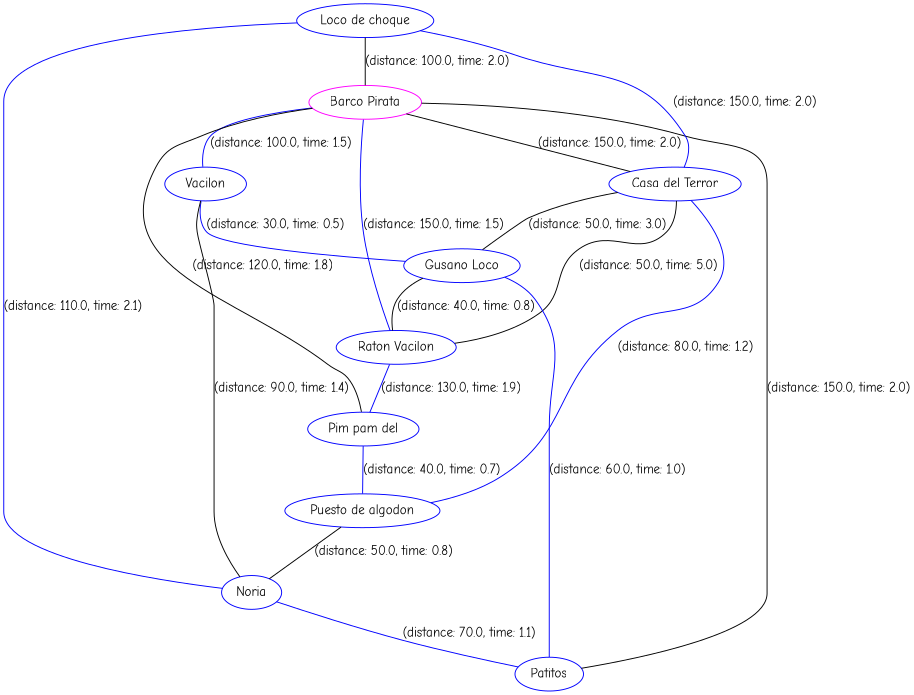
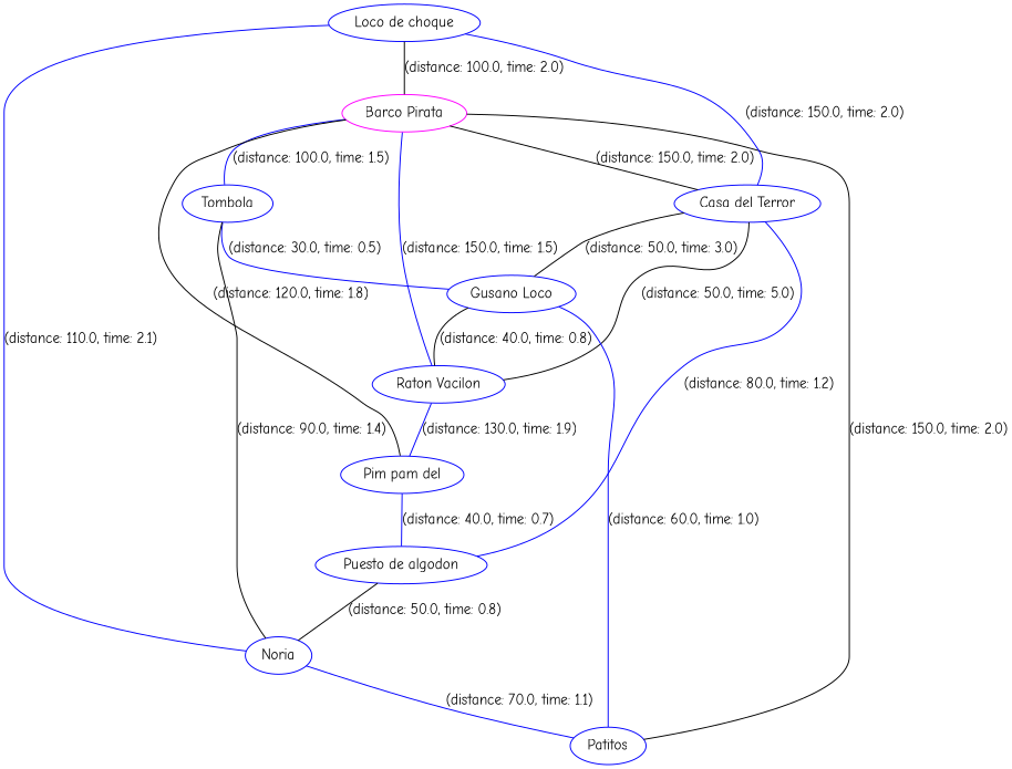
  strict graph {
    fontname="Comic Neue"
    node [color=blue fontname="Comic Neue"]
    edge [fontname="Comic Neue" color=blue]
    n1 [color=magenta label="Barco Pirata"]
    n2 [label="Casa del Terror"]
-   n3 [label=Vacilon]
+   n3 [label=Tombola]
    n4 [label="Raton Vacilon"]
    n5 [label="Pim pam del"]
    n6 [label="Gusano Loco"]
    n7 [label="Puesto de algodon"]
    n8 [label=Noria]
    n9 [label=Patitos]
    n10 [label="Loco de choque"]
    n1 -- n2 [label="(distance: 150.0, time: 2.0)" color=""]
    n1 -- n3 [label="(distance: 100.0, time: 1.5)"]
    n1 -- n4 [label="(distance: 150.0, time: 1.5)"]
    n1 -- n5 [label="(distance: 120.0, time: 1.8)" color=""]
    n2 -- n4 [label="(distance: 50.0, time: 5.0)" color=""]
    n2 -- n6 [label="(distance: 50.0, time: 3.0)" color=""]
    n2 -- n7 [label="(distance: 80.0, time: 1.2)"]
    n3 -- n6 [label="(distance: 30.0, time: 0.5)"]
    n3 -- n8 [label="(distance: 90.0, time: 1.4)" color=""]
    n4 -- n5 [label="(distance: 130.0, time: 1.9)"]
    n5 -- n7 [label="(distance: 40.0, time: 0.7)"]
    n6 -- n4 [label="(distance: 40.0, time: 0.8)" color=""]
    n6 -- n9 [label="(distance: 60.0, time: 1.0)"]
    n7 -- n8 [label="(distance: 50.0, time: 0.8)" color=""]
    n8 -- n9 [label="(distance: 70.0, time: 1.1)"]
    n9 -- n1 [label="(distance: 150.0, time: 2.0)" color=""]
    n10 -- n1 [label="(distance: 100.0, time: 2.0)" color=""]
    n10 -- n2 [label="(distance: 150.0, time: 2.0)"]
    n10 -- n8 [label="(distance: 110.0, time: 2.1)"]
  }
